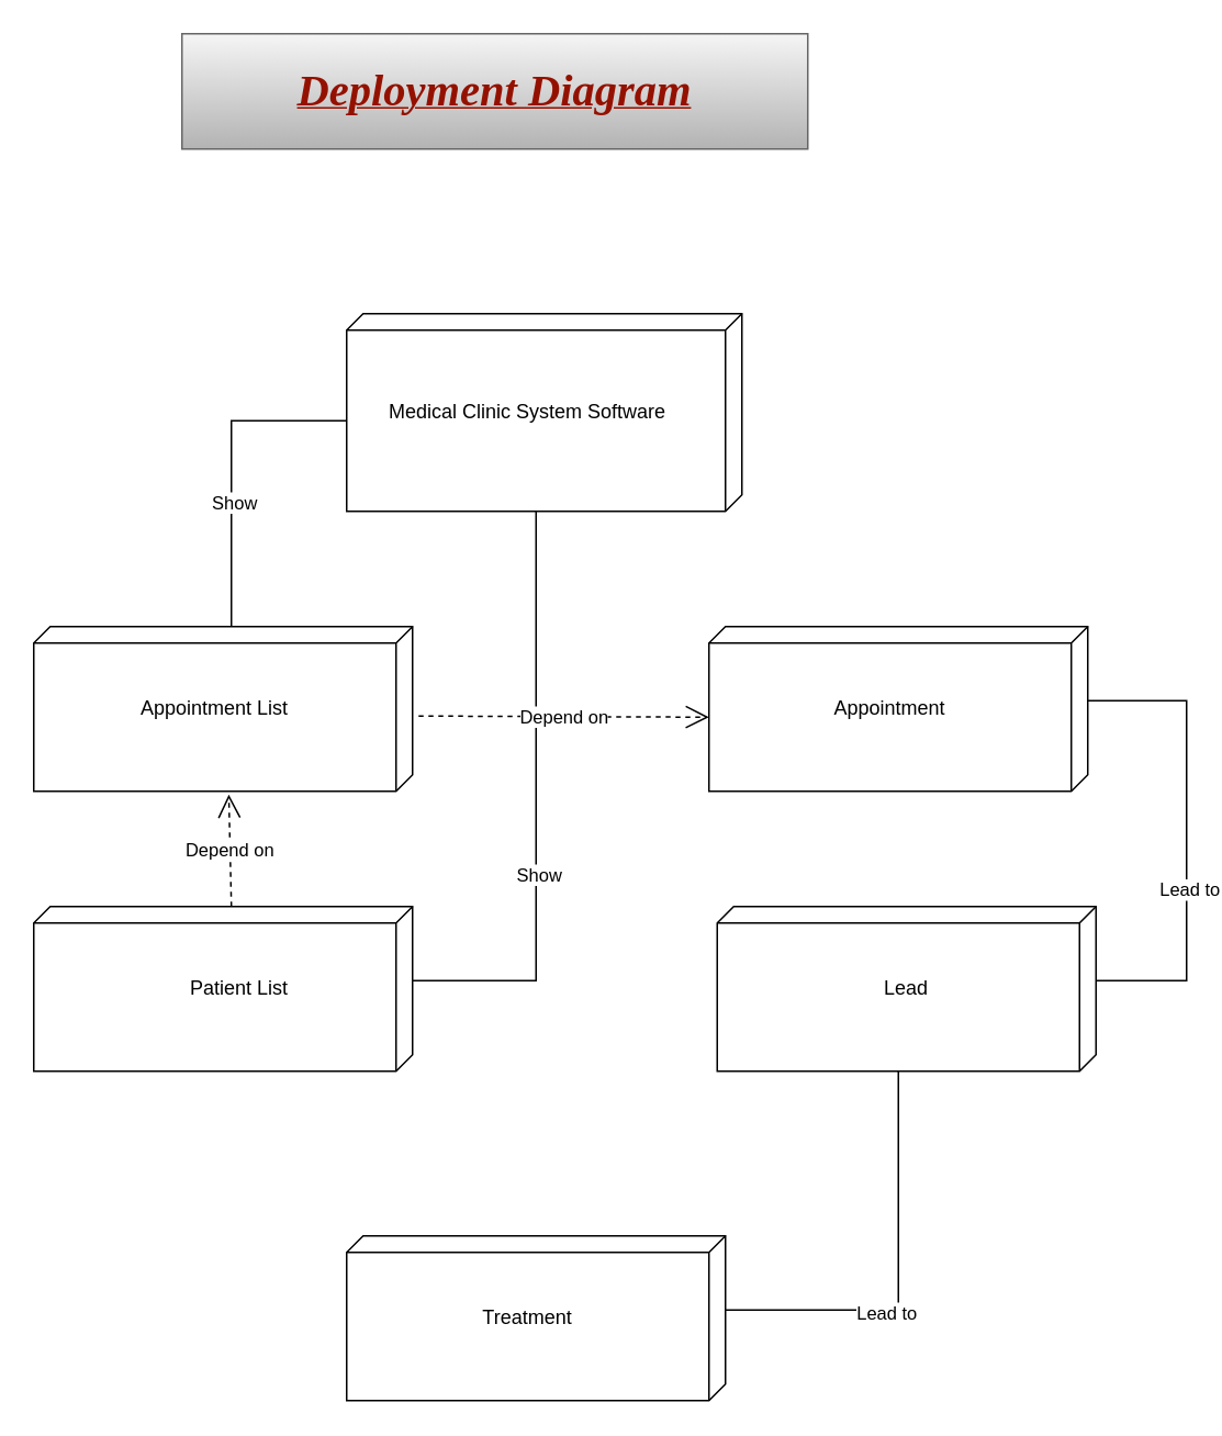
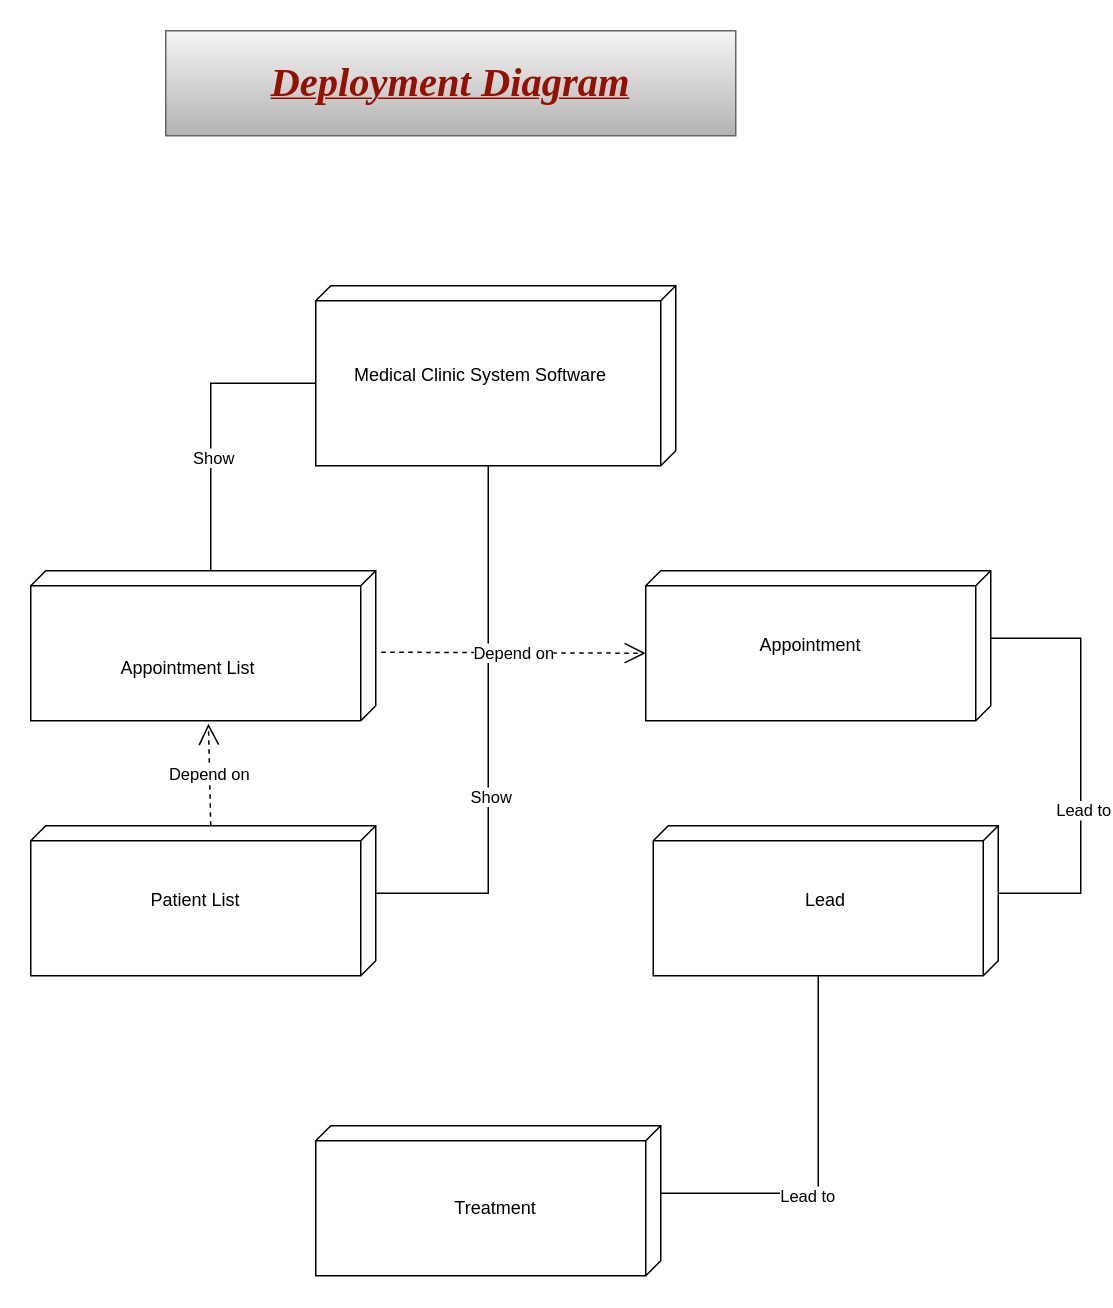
  <mxCell id="0" />
  <mxCell id="1" parent="0" />
  <mxCell id="2" value="&lt;font color=&quot;#941100&quot; face=&quot;Times New Roman&quot;&gt;&lt;b&gt;&lt;i&gt;&lt;u&gt;&lt;font style=&quot;font-size: 27px;&quot;&gt;Deployment Diagram &lt;/font&gt;&lt;/u&gt;&lt;/i&gt;&lt;/b&gt;&lt;/font&gt;" style="rounded=0;whiteSpace=wrap;html=1;fillColor=#f5f5f5;gradientColor=#b3b3b3;strokeColor=#666666;" vertex="1" parent="1"><mxGeometry x="110" y="20" width="380" height="70" as="geometry" /></mxCell>
  <mxCell id="3" value="" style="verticalAlign=top;align=left;spacingTop=8;spacingLeft=2;spacingRight=12;shape=cube;size=10;direction=south;fontStyle=4;html=1;whiteSpace=wrap;" vertex="1" parent="1"><mxGeometry x="210" y="190" width="240" height="120" as="geometry" /></mxCell>
  <mxCell id="4" value="Medical Clinic System Software" style="text;html=1;align=center;verticalAlign=middle;whiteSpace=wrap;rounded=0;" vertex="1" parent="1"><mxGeometry x="220" y="235" width="200" height="30" as="geometry" /></mxCell>
  <mxCell id="5" value="" style="verticalAlign=top;align=left;spacingTop=8;spacingLeft=2;spacingRight=12;shape=cube;size=10;direction=south;fontStyle=4;html=1;whiteSpace=wrap;" vertex="1" parent="1"><mxGeometry x="20" y="380" width="230" height="100" as="geometry" /></mxCell>
- <mxCell id="6" value="Appointment List" style="text;html=1;align=center;verticalAlign=middle;whiteSpace=wrap;rounded=0;" vertex="1" parent="1"><mxGeometry x="30" y="415" width="200" height="30" as="geometry" /></mxCell>
+ <mxCell id="6" value="Appointment List" style="text;html=1;align=center;verticalAlign=middle;whiteSpace=wrap;rounded=0;" vertex="1" parent="1"><mxGeometry x="25" y="430" width="200" height="30" as="geometry" /></mxCell>
  <mxCell id="7" value="" style="verticalAlign=top;align=left;spacingTop=8;spacingLeft=2;spacingRight=12;shape=cube;size=10;direction=south;fontStyle=4;html=1;whiteSpace=wrap;" vertex="1" parent="1"><mxGeometry x="430" y="380" width="230" height="100" as="geometry" /></mxCell>
  <mxCell id="8" value="Appointment" style="text;html=1;align=center;verticalAlign=middle;whiteSpace=wrap;rounded=0;" vertex="1" parent="1"><mxGeometry x="440" y="415" width="200" height="30" as="geometry" /></mxCell>
  <mxCell id="9" value="" style="verticalAlign=top;align=left;spacingTop=8;spacingLeft=2;spacingRight=12;shape=cube;size=10;direction=south;fontStyle=4;html=1;whiteSpace=wrap;" vertex="1" parent="1"><mxGeometry x="20" y="550" width="230" height="100" as="geometry" /></mxCell>
- <mxCell id="10" value="Patient List" style="text;html=1;align=center;verticalAlign=middle;whiteSpace=wrap;rounded=0;" vertex="1" parent="1"><mxGeometry x="45" y="585" width="200" height="30" as="geometry" /></mxCell>
+ <mxCell id="10" value="Patient List" style="text;html=1;align=center;verticalAlign=middle;whiteSpace=wrap;rounded=0;" vertex="1" parent="1"><mxGeometry x="30" y="585" width="200" height="30" as="geometry" /></mxCell>
  <mxCell id="11" value="" style="verticalAlign=top;align=left;spacingTop=8;spacingLeft=2;spacingRight=12;shape=cube;size=10;direction=south;fontStyle=4;html=1;whiteSpace=wrap;" vertex="1" parent="1"><mxGeometry x="435" y="550" width="230" height="100" as="geometry" /></mxCell>
  <mxCell id="12" value="Lead" style="text;html=1;align=center;verticalAlign=middle;whiteSpace=wrap;rounded=0;" vertex="1" parent="1"><mxGeometry x="450" y="585" width="200" height="30" as="geometry" /></mxCell>
  <mxCell id="13" value="" style="verticalAlign=top;align=left;spacingTop=8;spacingLeft=2;spacingRight=12;shape=cube;size=10;direction=south;fontStyle=4;html=1;whiteSpace=wrap;" vertex="1" parent="1"><mxGeometry x="210" y="750" width="230" height="100" as="geometry" /></mxCell>
- <mxCell id="14" value="Treatment" style="text;html=1;align=center;verticalAlign=middle;whiteSpace=wrap;rounded=0;" vertex="1" parent="1"><mxGeometry x="220" y="785" width="200" height="30" as="geometry" /></mxCell>
+ <mxCell id="14" value="Treatment" style="text;html=1;align=center;verticalAlign=middle;whiteSpace=wrap;rounded=0;" vertex="1" parent="1"><mxGeometry x="230" y="790" width="200" height="30" as="geometry" /></mxCell>
  <mxCell id="15" value="" style="endArrow=none;html=1;rounded=0;exitX=0;exitY=0;exitDx=0;exitDy=110;exitPerimeter=0;entryX=0;entryY=0;entryDx=65;entryDy=240;entryPerimeter=0;" edge="1" parent="1" source="5" target="3"><mxGeometry width="50" height="50" relative="1" as="geometry"><mxPoint x="110" y="330" as="sourcePoint" /><mxPoint x="140" y="260" as="targetPoint" /><Array as="points"><mxPoint x="140" y="255" /></Array></mxGeometry></mxCell>
  <mxCell id="16" value="Show" style="edgeLabel;html=1;align=center;verticalAlign=middle;resizable=0;points=[];" vertex="1" connectable="0" parent="15"><mxGeometry x="-0.221" y="-1" relative="1" as="geometry"><mxPoint as="offset" /></mxGeometry></mxCell>
  <mxCell id="17" value="" style="endArrow=none;html=1;rounded=0;exitX=0;exitY=0;exitDx=45;exitDy=0;exitPerimeter=0;entryX=0;entryY=0;entryDx=120;entryDy=125;entryPerimeter=0;" edge="1" parent="1" source="9" target="3"><mxGeometry width="50" height="50" relative="1" as="geometry"><mxPoint x="275" y="540" as="sourcePoint" /><mxPoint x="345" y="415" as="targetPoint" /><Array as="points"><mxPoint x="325" y="595" /></Array></mxGeometry></mxCell>
  <mxCell id="18" value="Show" style="edgeLabel;html=1;align=center;verticalAlign=middle;resizable=0;points=[];" vertex="1" connectable="0" parent="17"><mxGeometry x="-0.221" y="-1" relative="1" as="geometry"><mxPoint as="offset" /></mxGeometry></mxCell>
  <mxCell id="19" value="" style="endArrow=none;html=1;rounded=0;entryX=0;entryY=0;entryDx=45;entryDy=0;entryPerimeter=0;exitX=0;exitY=0;exitDx=45;exitDy=0;exitPerimeter=0;" edge="1" parent="1" source="11" target="7"><mxGeometry width="50" height="50" relative="1" as="geometry"><mxPoint x="550" y="550" as="sourcePoint" /><mxPoint x="430" y="610" as="targetPoint" /><Array as="points"><mxPoint x="720" y="595" /><mxPoint x="720" y="425" /></Array></mxGeometry></mxCell>
  <mxCell id="20" value="Lead to" style="edgeLabel;html=1;align=center;verticalAlign=middle;resizable=0;points=[];" vertex="1" connectable="0" parent="19"><mxGeometry x="-0.221" y="-1" relative="1" as="geometry"><mxPoint as="offset" /></mxGeometry></mxCell>
  <mxCell id="21" value="" style="endArrow=none;html=1;rounded=0;entryX=0;entryY=0;entryDx=100;entryDy=120;entryPerimeter=0;exitX=0;exitY=0;exitDx=45;exitDy=0;exitPerimeter=0;" edge="1" parent="1" source="13" target="11"><mxGeometry width="50" height="50" relative="1" as="geometry"><mxPoint x="470" y="810" as="sourcePoint" /><mxPoint x="510" y="680" as="targetPoint" /><Array as="points"><mxPoint x="545" y="795" /></Array></mxGeometry></mxCell>
  <mxCell id="22" value="Lead to" style="edgeLabel;html=1;align=center;verticalAlign=middle;resizable=0;points=[];" vertex="1" connectable="0" parent="21"><mxGeometry x="-0.221" y="-1" relative="1" as="geometry"><mxPoint as="offset" /></mxGeometry></mxCell>
  <mxCell id="23" value="Depend on" style="endArrow=open;endSize=12;dashed=1;html=1;rounded=0;exitX=0;exitY=0;exitDx=0;exitDy=110;exitPerimeter=0;entryX=1.02;entryY=0.485;entryDx=0;entryDy=0;entryPerimeter=0;" edge="1" parent="1" source="9" target="5"><mxGeometry width="160" relative="1" as="geometry"><mxPoint x="260" y="410" as="sourcePoint" /><mxPoint x="150" y="500" as="targetPoint" /></mxGeometry></mxCell>
  <mxCell id="24" value="Depend on" style="endArrow=open;endSize=12;dashed=1;html=1;rounded=0;exitX=0.543;exitY=-0.016;exitDx=0;exitDy=0;exitPerimeter=0;entryX=0;entryY=0;entryDx=55;entryDy=230;entryPerimeter=0;" edge="1" parent="1" source="5" target="7"><mxGeometry width="160" relative="1" as="geometry"><mxPoint x="150" y="560" as="sourcePoint" /><mxPoint x="148" y="492" as="targetPoint" /></mxGeometry></mxCell>
